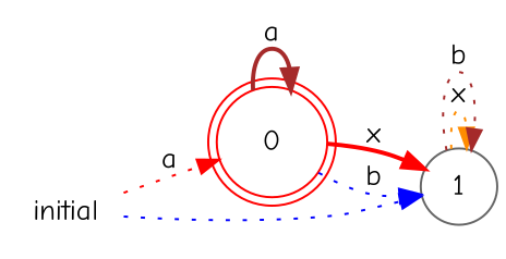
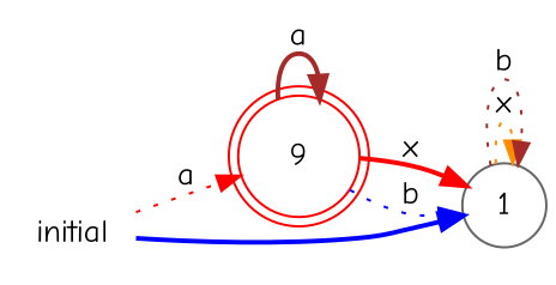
  digraph {
    fontname="Comic Neue"
    rankdir=LR
    node [color=gray40 fontname="Comic Neue"]
    edge [color=brown fontname="Comic Neue" style=dotted]
-   0 [color=red shape=doublecircle]
+   0 [color=red shape=doublecircle label=9]
    1 [shape=circle]
    initial [shape=plaintext]
    0 -> 0 [label=a style=bold]
    0 -> 1 [color=red label=x style=bold]
    0 -> 1 [color=blue label=b]
    1 -> 1 [color=darkorange label=x]
    1 -> 1 [label=b]
    initial -> 0 [color=red label=a]
-   initial -> 1 [color=blue]
+   initial -> 1 [color=blue style=bold]
  }
